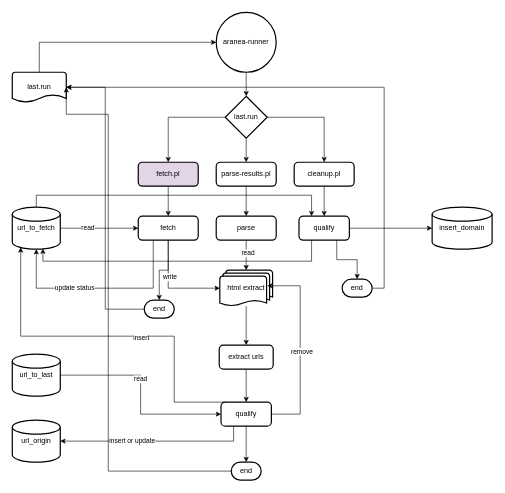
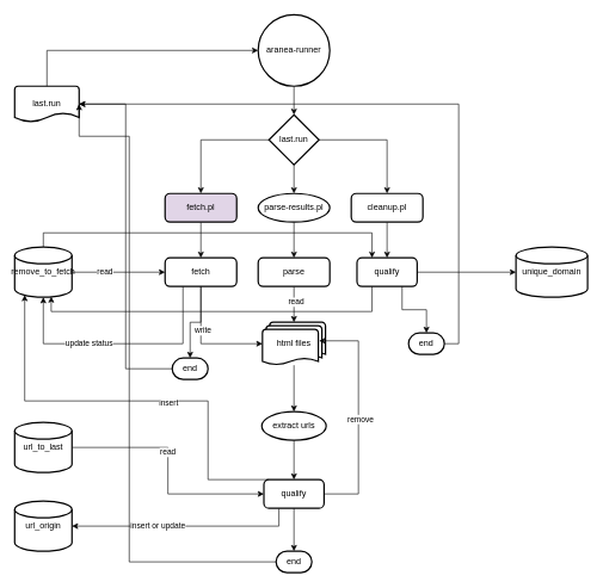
  <mxCell id="0" />
  <mxCell id="1" parent="0" />
  <mxCell id="2" value="" style="edgeStyle=orthogonalEdgeStyle;rounded=0;orthogonalLoop=1;jettySize=auto;html=1;" parent="1" source="3" target="17" edge="1"><mxGeometry relative="1" as="geometry" /></mxCell>
  <mxCell id="3" value="aranea-runner" style="strokeWidth=2;html=1;shape=mxgraph.flowchart.start_2;whiteSpace=wrap;" parent="1" vertex="1"><mxGeometry x="360" y="20" width="100" height="100" as="geometry" /></mxCell>
  <mxCell id="4" style="edgeStyle=orthogonalEdgeStyle;rounded=0;orthogonalLoop=1;jettySize=auto;html=1;entryX=0.5;entryY=0;entryDx=0;entryDy=0;" parent="1" source="5" target="25" edge="1"><mxGeometry relative="1" as="geometry" /></mxCell>
  <mxCell id="5" value="fetch.pl" style="rounded=1;whiteSpace=wrap;html=1;absoluteArcSize=1;arcSize=14;strokeWidth=2;fillColor=#e1d5e7;" parent="1" vertex="1"><mxGeometry x="230" y="270" width="100" height="40" as="geometry" /></mxCell>
  <mxCell id="6" value="" style="edgeStyle=orthogonalEdgeStyle;rounded=0;orthogonalLoop=1;jettySize=auto;html=1;" parent="1" source="7" target="38" edge="1"><mxGeometry relative="1" as="geometry" /></mxCell>
- <mxCell id="7" value="parse-results.pl" style="rounded=1;whiteSpace=wrap;html=1;absoluteArcSize=1;arcSize=14;strokeWidth=2;" parent="1" vertex="1"><mxGeometry x="360" y="270" width="100" height="40" as="geometry" /></mxCell>
+ <mxCell id="7" value="parse-results.pl" style="ellipse;whiteSpace=wrap;html=1;absoluteArcSize=1;arcSize=14;strokeWidth=2;" parent="1" vertex="1"><mxGeometry x="360" y="270" width="100" height="40" as="geometry" /></mxCell>
  <mxCell id="8" style="edgeStyle=orthogonalEdgeStyle;rounded=0;orthogonalLoop=1;jettySize=auto;html=1;entryX=0.5;entryY=0;entryDx=0;entryDy=0;" parent="1" source="9" target="50" edge="1"><mxGeometry relative="1" as="geometry" /></mxCell>
  <mxCell id="9" value="cleanup.pl" style="rounded=1;whiteSpace=wrap;html=1;absoluteArcSize=1;arcSize=14;strokeWidth=2;" parent="1" vertex="1"><mxGeometry x="490" y="270" width="100" height="40" as="geometry" /></mxCell>
  <mxCell id="10" style="edgeStyle=orthogonalEdgeStyle;rounded=0;orthogonalLoop=1;jettySize=auto;html=1;entryX=0;entryY=0.5;entryDx=0;entryDy=0;" parent="1" source="13" target="25" edge="1"><mxGeometry relative="1" as="geometry" /></mxCell>
  <mxCell id="11" value="read" style="edgeLabel;html=1;align=center;verticalAlign=middle;resizable=0;points=[];" parent="10" vertex="1" connectable="0"><mxGeometry x="-0.308" y="2" relative="1" as="geometry"><mxPoint as="offset" /></mxGeometry></mxCell>
  <mxCell id="12" style="edgeStyle=orthogonalEdgeStyle;rounded=0;orthogonalLoop=1;jettySize=auto;html=1;entryX=0.25;entryY=0;entryDx=0;entryDy=0;exitX=0.5;exitY=0;exitDx=0;exitDy=0;exitPerimeter=0;" parent="1" source="13" target="50" edge="1"><mxGeometry relative="1" as="geometry" /></mxCell>
- <mxCell id="13" value="url_to_fetch" style="strokeWidth=2;html=1;shape=mxgraph.flowchart.database;whiteSpace=wrap;" parent="1" vertex="1"><mxGeometry x="20" y="345" width="80" height="70" as="geometry" /></mxCell>
+ <mxCell id="13" value="remove_to_fetch" style="strokeWidth=2;html=1;shape=mxgraph.flowchart.database;whiteSpace=wrap;" parent="1" vertex="1"><mxGeometry x="20" y="345" width="80" height="70" as="geometry" /></mxCell>
  <mxCell id="14" value="" style="edgeStyle=orthogonalEdgeStyle;rounded=0;orthogonalLoop=1;jettySize=auto;html=1;" parent="1" source="17" target="7" edge="1"><mxGeometry relative="1" as="geometry" /></mxCell>
  <mxCell id="15" style="edgeStyle=orthogonalEdgeStyle;rounded=0;orthogonalLoop=1;jettySize=auto;html=1;entryX=0.5;entryY=0;entryDx=0;entryDy=0;" parent="1" source="17" target="5" edge="1"><mxGeometry relative="1" as="geometry" /></mxCell>
  <mxCell id="16" style="edgeStyle=orthogonalEdgeStyle;rounded=0;orthogonalLoop=1;jettySize=auto;html=1;entryX=0.5;entryY=0;entryDx=0;entryDy=0;" parent="1" source="17" target="9" edge="1"><mxGeometry relative="1" as="geometry" /></mxCell>
  <mxCell id="17" value="last.run" style="strokeWidth=2;html=1;shape=mxgraph.flowchart.decision;whiteSpace=wrap;" parent="1" vertex="1"><mxGeometry x="375" y="160" width="70" height="70" as="geometry" /></mxCell>
  <mxCell id="18" style="edgeStyle=orthogonalEdgeStyle;rounded=0;orthogonalLoop=1;jettySize=auto;html=1;entryX=0;entryY=0.5;entryDx=0;entryDy=0;" parent="1" source="20" target="41" edge="1"><mxGeometry relative="1" as="geometry" /></mxCell>
  <mxCell id="19" value="read" style="edgeLabel;html=1;align=center;verticalAlign=middle;resizable=0;points=[];" parent="18" vertex="1" connectable="0"><mxGeometry x="-0.162" y="-1" relative="1" as="geometry"><mxPoint as="offset" /></mxGeometry></mxCell>
  <mxCell id="20" value="url_to_last" style="strokeWidth=2;html=1;shape=mxgraph.flowchart.database;whiteSpace=wrap;" parent="1" vertex="1"><mxGeometry x="20" y="590" width="80" height="70" as="geometry" /></mxCell>
  <mxCell id="21" value="url_origin" style="strokeWidth=2;html=1;shape=mxgraph.flowchart.database;whiteSpace=wrap;" parent="1" vertex="1"><mxGeometry x="20" y="700" width="80" height="70" as="geometry" /></mxCell>
- <mxCell id="22" value="insert_domain" style="strokeWidth=2;html=1;shape=mxgraph.flowchart.database;whiteSpace=wrap;" parent="1" vertex="1"><mxGeometry x="720" y="345" width="100" height="70" as="geometry" /></mxCell>
+ <mxCell id="22" value="unique_domain" style="strokeWidth=2;html=1;shape=mxgraph.flowchart.database;whiteSpace=wrap;" parent="1" vertex="1"><mxGeometry x="720" y="345" width="100" height="70" as="geometry" /></mxCell>
  <mxCell id="23" style="edgeStyle=orthogonalEdgeStyle;rounded=0;orthogonalLoop=1;jettySize=auto;html=1;entryX=0.5;entryY=0;entryDx=0;entryDy=0;" parent="1" source="24" target="31" edge="1"><mxGeometry relative="1" as="geometry" /></mxCell>
- <mxCell id="24" value="html extract" style="strokeWidth=2;html=1;shape=mxgraph.flowchart.multi-document;whiteSpace=wrap;" parent="1" vertex="1"><mxGeometry x="366" y="450" width="88" height="60" as="geometry" /></mxCell>
+ <mxCell id="24" value="html files" style="strokeWidth=2;html=1;shape=mxgraph.flowchart.multi-document;whiteSpace=wrap;" parent="1" vertex="1"><mxGeometry x="366" y="450" width="88" height="60" as="geometry" /></mxCell>
  <mxCell id="25" value="fetch" style="rounded=1;whiteSpace=wrap;html=1;absoluteArcSize=1;arcSize=14;strokeWidth=2;" parent="1" vertex="1"><mxGeometry x="230" y="360" width="100" height="40" as="geometry" /></mxCell>
  <mxCell id="26" style="edgeStyle=orthogonalEdgeStyle;rounded=0;orthogonalLoop=1;jettySize=auto;html=1;exitX=0.25;exitY=1;exitDx=0;exitDy=0;entryX=0.5;entryY=1;entryDx=0;entryDy=0;entryPerimeter=0;" parent="1" source="25" target="13" edge="1"><mxGeometry relative="1" as="geometry"><mxPoint x="245" y="485" as="sourcePoint" /><Array as="points"><mxPoint x="255" y="480" /><mxPoint x="60" y="480" /></Array></mxGeometry></mxCell>
  <mxCell id="27" value="update status" style="edgeLabel;html=1;align=center;verticalAlign=middle;resizable=0;points=[];" parent="26" vertex="1" connectable="0"><mxGeometry x="0.247" y="-1" relative="1" as="geometry"><mxPoint as="offset" /></mxGeometry></mxCell>
  <mxCell id="28" style="edgeStyle=orthogonalEdgeStyle;rounded=0;orthogonalLoop=1;jettySize=auto;html=1;entryX=0;entryY=0.5;entryDx=0;entryDy=0;entryPerimeter=0;exitX=0.5;exitY=1;exitDx=0;exitDy=0;" parent="1" source="25" target="24" edge="1"><mxGeometry relative="1" as="geometry"><mxPoint x="315" y="485" as="sourcePoint" /></mxGeometry></mxCell>
  <mxCell id="29" value="write" style="edgeLabel;html=1;align=center;verticalAlign=middle;resizable=0;points=[];" parent="28" vertex="1" connectable="0"><mxGeometry x="-0.263" y="2" relative="1" as="geometry"><mxPoint as="offset" /></mxGeometry></mxCell>
  <mxCell id="30" value="" style="edgeStyle=orthogonalEdgeStyle;rounded=0;orthogonalLoop=1;jettySize=auto;html=1;" parent="1" source="31" target="41" edge="1"><mxGeometry relative="1" as="geometry" /></mxCell>
- <mxCell id="31" value="extract urls" style="rounded=1;whiteSpace=wrap;html=1;absoluteArcSize=1;arcSize=14;strokeWidth=2;" parent="1" vertex="1"><mxGeometry x="365" y="575" width="90" height="40" as="geometry" /></mxCell>
+ <mxCell id="31" value="extract urls" style="ellipse;whiteSpace=wrap;html=1;absoluteArcSize=1;arcSize=14;strokeWidth=2;" parent="1" vertex="1"><mxGeometry x="365" y="575" width="90" height="40" as="geometry" /></mxCell>
  <mxCell id="32" style="edgeStyle=orthogonalEdgeStyle;rounded=0;orthogonalLoop=1;jettySize=auto;html=1;exitX=0.083;exitY=0;exitDx=0;exitDy=0;entryX=0.175;entryY=0.957;entryDx=0;entryDy=0;entryPerimeter=0;exitPerimeter=0;" parent="1" source="41" target="13" edge="1"><mxGeometry relative="1" as="geometry"><Array as="points"><mxPoint x="290" y="670" /><mxPoint x="290" y="560" /><mxPoint x="34" y="560" /></Array></mxGeometry></mxCell>
  <mxCell id="33" value="insert" style="edgeLabel;html=1;align=center;verticalAlign=middle;resizable=0;points=[];" parent="32" vertex="1" connectable="0"><mxGeometry x="-0.166" y="2" relative="1" as="geometry"><mxPoint as="offset" /></mxGeometry></mxCell>
  <mxCell id="34" value="last.run" style="strokeWidth=2;html=1;shape=mxgraph.flowchart.document2;whiteSpace=wrap;size=0.25;" parent="1" vertex="1"><mxGeometry x="20" y="120" width="90" height="50" as="geometry" /></mxCell>
  <mxCell id="35" style="edgeStyle=orthogonalEdgeStyle;rounded=0;orthogonalLoop=1;jettySize=auto;html=1;entryX=0;entryY=0.5;entryDx=0;entryDy=0;entryPerimeter=0;exitX=0.5;exitY=0;exitDx=0;exitDy=0;exitPerimeter=0;" parent="1" source="34" target="3" edge="1"><mxGeometry relative="1" as="geometry" /></mxCell>
  <mxCell id="36" value="" style="edgeStyle=orthogonalEdgeStyle;rounded=0;orthogonalLoop=1;jettySize=auto;html=1;" parent="1" source="38" target="24" edge="1"><mxGeometry relative="1" as="geometry" /></mxCell>
  <mxCell id="37" value="read" style="edgeLabel;html=1;align=center;verticalAlign=middle;resizable=0;points=[];" parent="36" vertex="1" connectable="0"><mxGeometry x="-0.16" y="2" relative="1" as="geometry"><mxPoint as="offset" /></mxGeometry></mxCell>
  <mxCell id="38" value="parse" style="rounded=1;whiteSpace=wrap;html=1;absoluteArcSize=1;arcSize=14;strokeWidth=2;" parent="1" vertex="1"><mxGeometry x="360" y="360" width="100" height="40" as="geometry" /></mxCell>
  <mxCell id="39" style="edgeStyle=orthogonalEdgeStyle;rounded=0;orthogonalLoop=1;jettySize=auto;html=1;exitX=0.25;exitY=1;exitDx=0;exitDy=0;" parent="1" source="41" target="21" edge="1"><mxGeometry relative="1" as="geometry" /></mxCell>
  <mxCell id="40" value="insert or update" style="edgeLabel;html=1;align=center;verticalAlign=middle;resizable=0;points=[];" parent="39" vertex="1" connectable="0"><mxGeometry x="0.242" y="-2" relative="1" as="geometry"><mxPoint as="offset" /></mxGeometry></mxCell>
  <mxCell id="41" value="qualify" style="rounded=1;whiteSpace=wrap;html=1;absoluteArcSize=1;arcSize=14;strokeWidth=2;" parent="1" vertex="1"><mxGeometry x="368" y="670" width="84" height="40" as="geometry" /></mxCell>
  <mxCell id="42" style="edgeStyle=orthogonalEdgeStyle;rounded=0;orthogonalLoop=1;jettySize=auto;html=1;entryX=0.898;entryY=0.433;entryDx=0;entryDy=0;entryPerimeter=0;" parent="1" source="41" target="24" edge="1"><mxGeometry relative="1" as="geometry"><Array as="points"><mxPoint x="500" y="690" /><mxPoint x="500" y="476" /></Array></mxGeometry></mxCell>
  <mxCell id="43" value="remove" style="edgeLabel;html=1;align=center;verticalAlign=middle;resizable=0;points=[];" parent="42" vertex="1" connectable="0"><mxGeometry x="-0.035" y="-2" relative="1" as="geometry"><mxPoint as="offset" /></mxGeometry></mxCell>
  <mxCell id="44" value="end" style="strokeWidth=2;html=1;shape=mxgraph.flowchart.terminator;whiteSpace=wrap;" parent="1" vertex="1"><mxGeometry x="240" y="500" width="50" height="30" as="geometry" /></mxCell>
  <mxCell id="45" style="edgeStyle=orthogonalEdgeStyle;rounded=0;orthogonalLoop=1;jettySize=auto;html=1;entryX=0.5;entryY=0;entryDx=0;entryDy=0;entryPerimeter=0;" parent="1" source="25" target="44" edge="1"><mxGeometry relative="1" as="geometry" /></mxCell>
  <mxCell id="46" value="end" style="strokeWidth=2;html=1;shape=mxgraph.flowchart.terminator;whiteSpace=wrap;" parent="1" vertex="1"><mxGeometry x="385" y="770" width="50" height="30" as="geometry" /></mxCell>
  <mxCell id="47" style="edgeStyle=orthogonalEdgeStyle;rounded=0;orthogonalLoop=1;jettySize=auto;html=1;entryX=0.5;entryY=0;entryDx=0;entryDy=0;entryPerimeter=0;" parent="1" source="41" target="46" edge="1"><mxGeometry relative="1" as="geometry" /></mxCell>
  <mxCell id="48" style="edgeStyle=orthogonalEdgeStyle;rounded=0;orthogonalLoop=1;jettySize=auto;html=1;entryX=1;entryY=0.5;entryDx=0;entryDy=0;entryPerimeter=0;" parent="1" source="46" target="34" edge="1"><mxGeometry relative="1" as="geometry"><Array as="points"><mxPoint x="180" y="785" /><mxPoint x="180" y="190" /><mxPoint x="110" y="190" /></Array></mxGeometry></mxCell>
  <mxCell id="49" style="edgeStyle=orthogonalEdgeStyle;rounded=0;orthogonalLoop=1;jettySize=auto;html=1;entryX=1;entryY=0.5;entryDx=0;entryDy=0;entryPerimeter=0;" parent="1" source="44" target="34" edge="1"><mxGeometry relative="1" as="geometry" /></mxCell>
  <mxCell id="50" value="qualify" style="rounded=1;whiteSpace=wrap;html=1;absoluteArcSize=1;arcSize=14;strokeWidth=2;" parent="1" vertex="1"><mxGeometry x="498" y="360" width="84" height="40" as="geometry" /></mxCell>
  <mxCell id="51" style="edgeStyle=orthogonalEdgeStyle;rounded=0;orthogonalLoop=1;jettySize=auto;html=1;entryX=0;entryY=0.5;entryDx=0;entryDy=0;entryPerimeter=0;" parent="1" source="50" target="22" edge="1"><mxGeometry relative="1" as="geometry" /></mxCell>
  <mxCell id="52" style="edgeStyle=orthogonalEdgeStyle;rounded=0;orthogonalLoop=1;jettySize=auto;html=1;exitX=0.25;exitY=1;exitDx=0;exitDy=0;entryX=0.638;entryY=0.986;entryDx=0;entryDy=0;entryPerimeter=0;" parent="1" source="50" target="13" edge="1"><mxGeometry relative="1" as="geometry" /></mxCell>
  <mxCell id="53" value="end" style="strokeWidth=2;html=1;shape=mxgraph.flowchart.terminator;whiteSpace=wrap;" parent="1" vertex="1"><mxGeometry x="570" y="465" width="50" height="30" as="geometry" /></mxCell>
  <mxCell id="54" style="edgeStyle=orthogonalEdgeStyle;rounded=0;orthogonalLoop=1;jettySize=auto;html=1;exitX=0.75;exitY=1;exitDx=0;exitDy=0;entryX=0.5;entryY=0;entryDx=0;entryDy=0;entryPerimeter=0;" parent="1" source="50" target="53" edge="1"><mxGeometry relative="1" as="geometry" /></mxCell>
  <mxCell id="55" style="edgeStyle=orthogonalEdgeStyle;rounded=0;orthogonalLoop=1;jettySize=auto;html=1;entryX=1;entryY=0.5;entryDx=0;entryDy=0;entryPerimeter=0;" parent="1" source="53" target="34" edge="1"><mxGeometry relative="1" as="geometry"><Array as="points"><mxPoint x="640" y="480" /><mxPoint x="640" y="145" /></Array></mxGeometry></mxCell>
